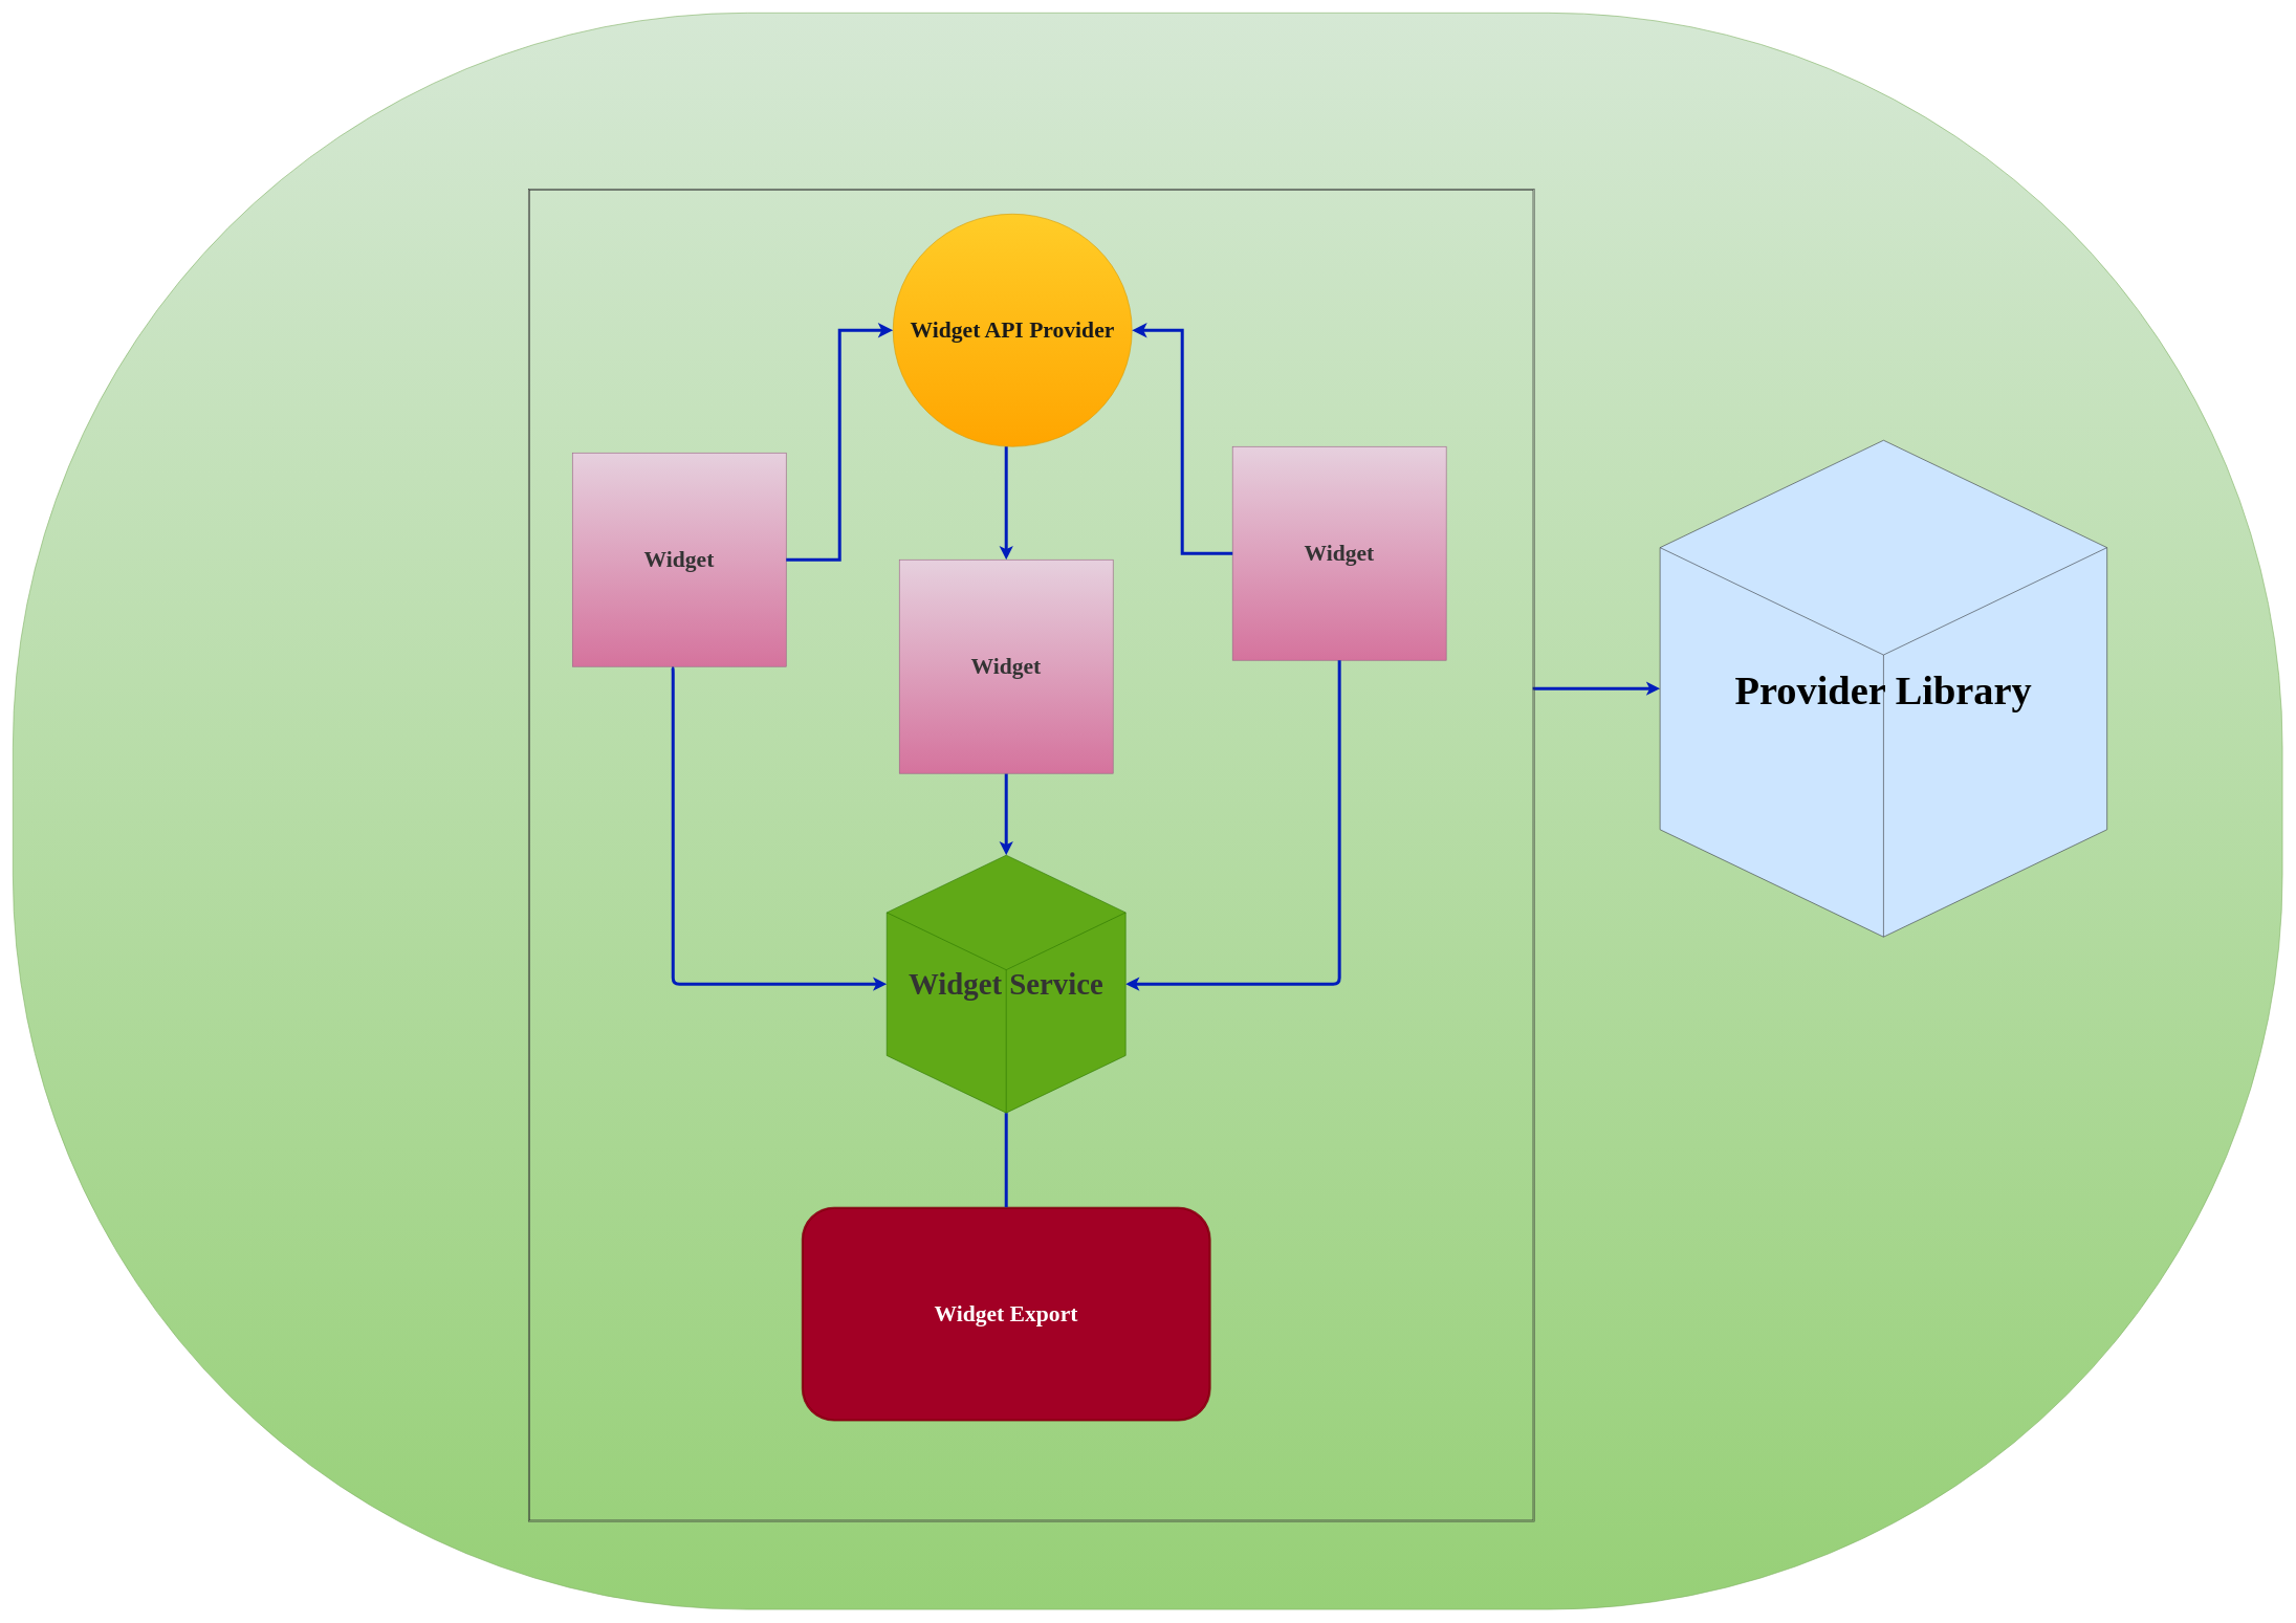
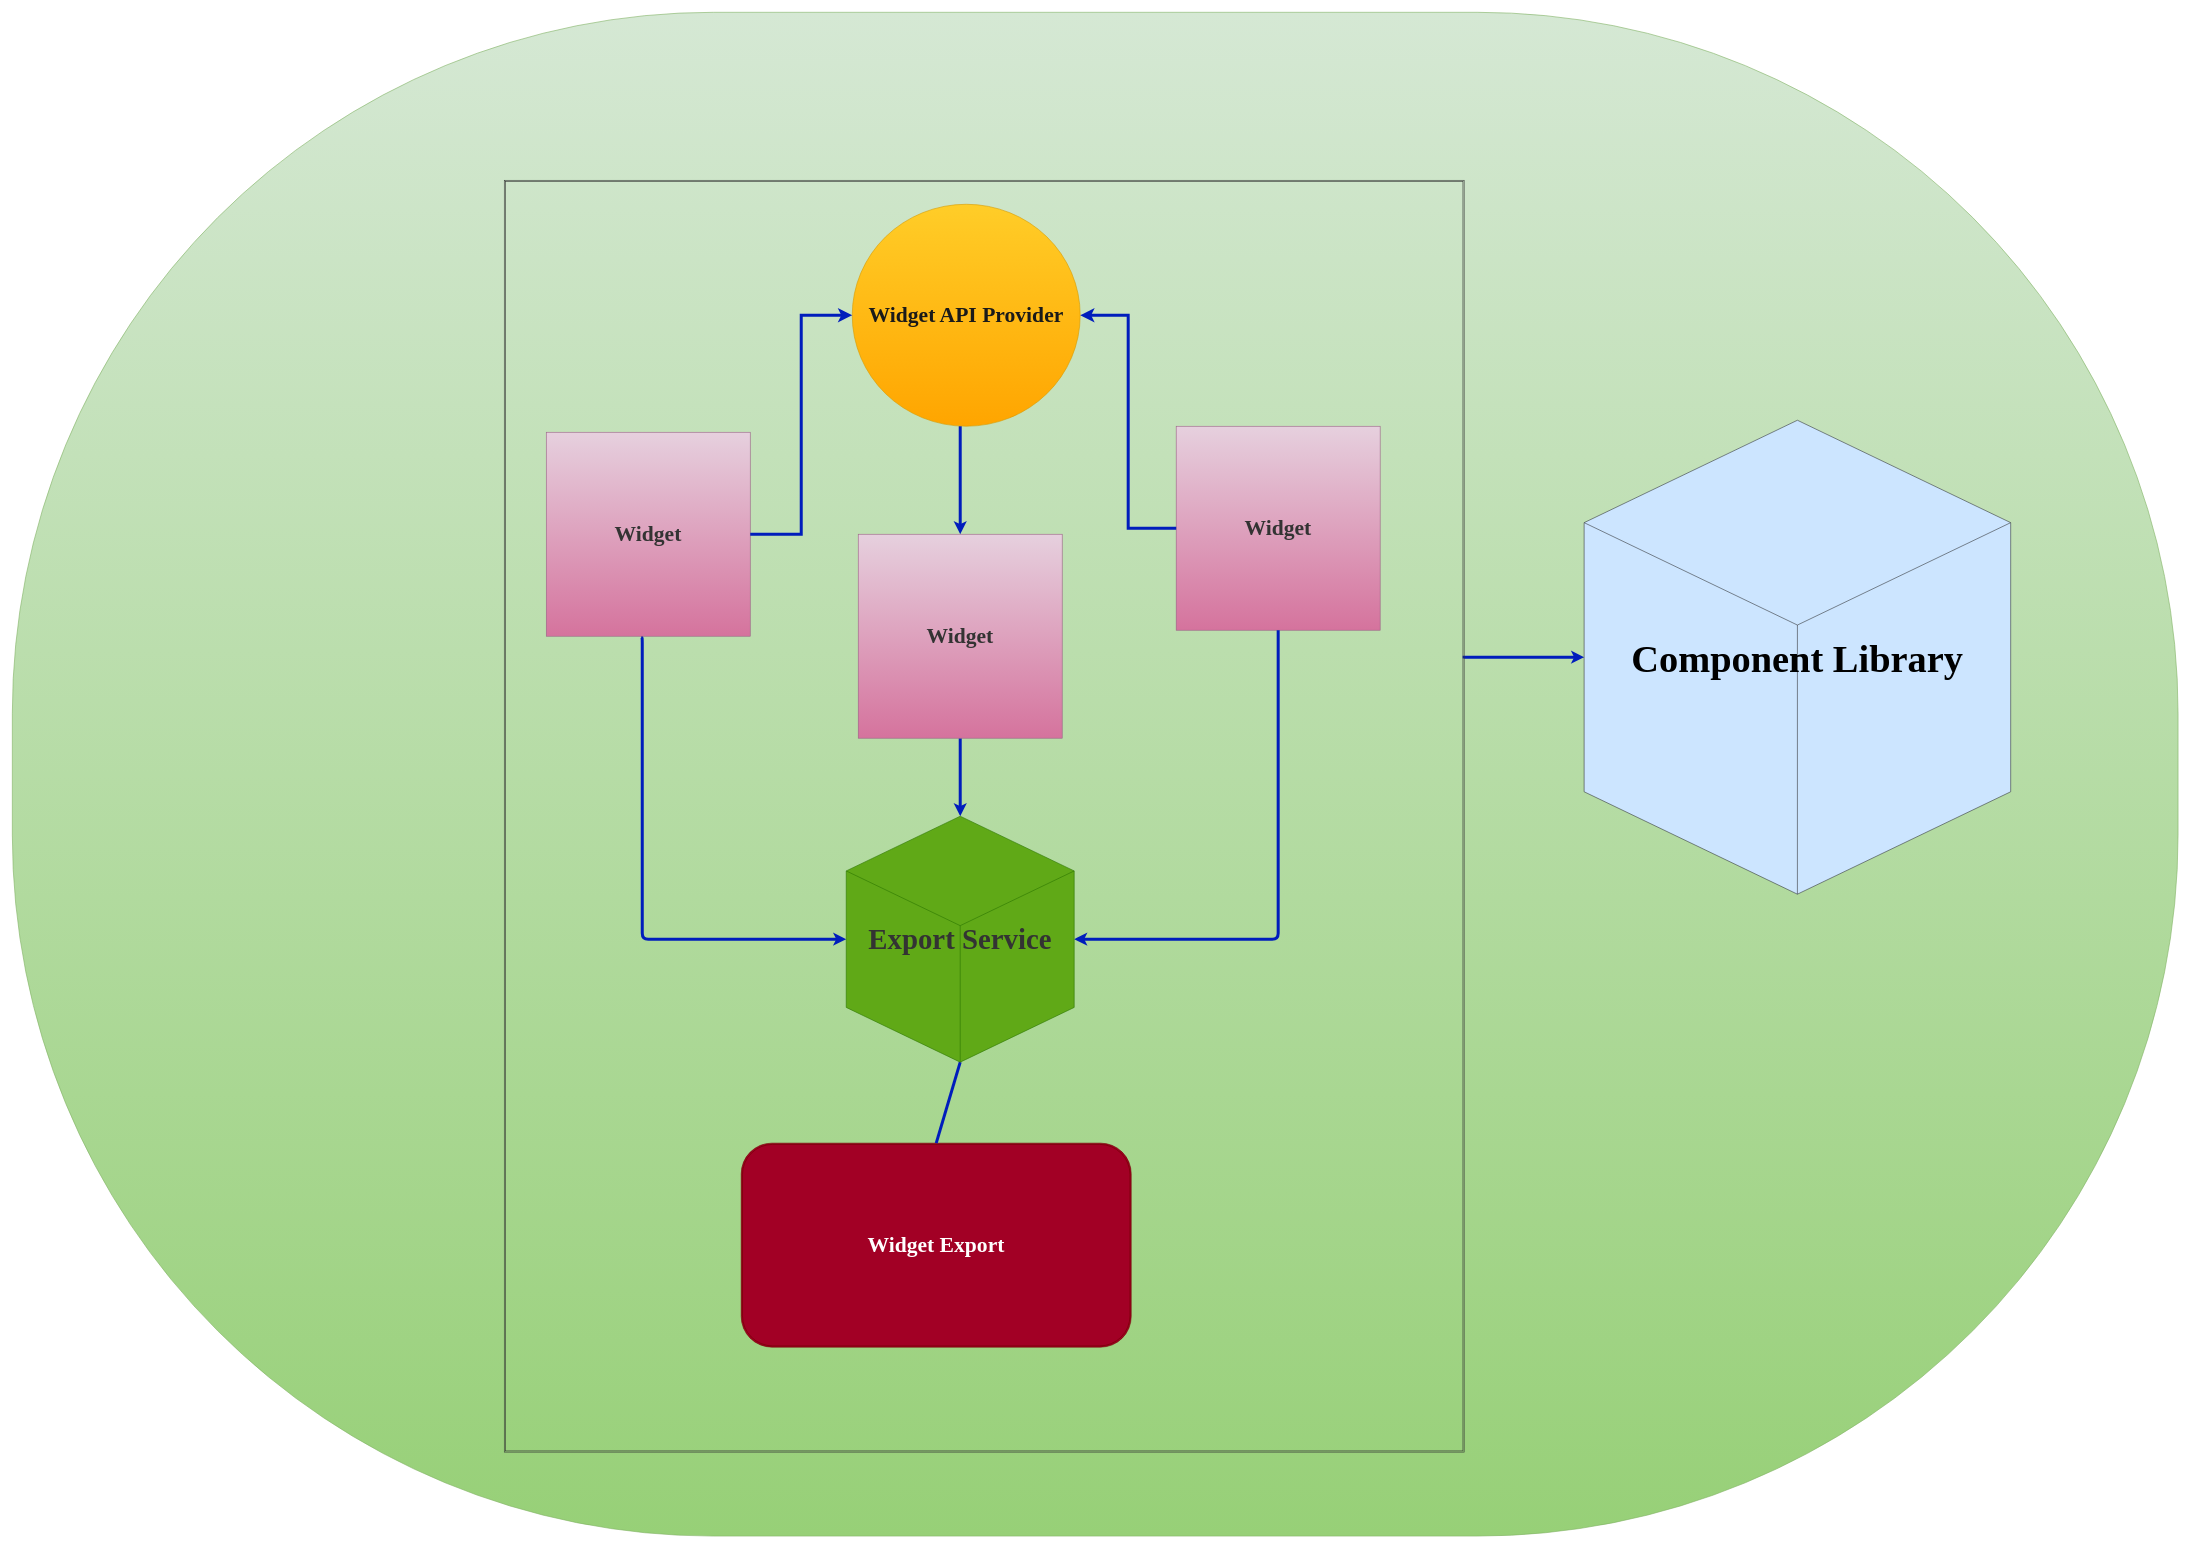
  <mxCell id="0" />
  <mxCell id="1" parent="0" />
  <mxCell id="2" value="" style="rounded=1;whiteSpace=wrap;html=1;arcSize=46;fillColor=#d5e8d4;gradientColor=#97d077;strokeColor=#82b366;" parent="1" vertex="1"><mxGeometry x="20" y="20" width="3610" height="2540" as="geometry" /></mxCell>
  <mxCell id="3" style="edgeStyle=elbowEdgeStyle;rounded=0;html=1;exitX=1;exitY=0.376;exitDx=0;exitDy=0;entryX=0;entryY=0.5;entryDx=0;entryDy=0;entryPerimeter=0;strokeWidth=5;fontSize=64;fontColor=#000000;fillColor=#0050ef;strokeColor=#001DBC;exitPerimeter=0;" parent="1" source="4" target="15" edge="1"><mxGeometry relative="1" as="geometry"><Array as="points"><mxPoint x="2440" y="1120" /></Array></mxGeometry></mxCell>
  <mxCell id="4" value="" style="shape=ext;double=1;rounded=0;whiteSpace=wrap;html=1;strokeWidth=1;fontSize=64;fontColor=#3333FF;fillColor=none;strokeColor=#333333;" parent="1" vertex="1"><mxGeometry x="840" y="300" width="1600" height="2120" as="geometry" /></mxCell>
  <mxCell id="5" style="edgeStyle=elbowEdgeStyle;rounded=0;html=1;strokeWidth=5;fontSize=64;fontColor=#3333FF;fillColor=#0050ef;strokeColor=#001DBC;" parent="1" source="6" target="10" edge="1"><mxGeometry relative="1" as="geometry" /></mxCell>
  <mxCell id="6" value="&lt;b&gt;&lt;font color=&quot;#1a1a1a&quot; face=&quot;Fira Code&quot; style=&quot;font-size: 36px;&quot;&gt;Widget API Provider&lt;/font&gt;&lt;/b&gt;" style="ellipse;whiteSpace=wrap;html=1;fillColor=#ffcd28;strokeColor=#d79b00;gradientColor=#ffa500;" parent="1" vertex="1"><mxGeometry x="1420" y="340" width="380" height="370" as="geometry" /></mxCell>
  <mxCell id="7" style="edgeStyle=orthogonalEdgeStyle;html=1;exitX=0.465;exitY=1.003;exitDx=0;exitDy=0;entryX=0;entryY=0.5;entryDx=0;entryDy=0;entryPerimeter=0;strokeColor=#001DBC;strokeWidth=5;fontSize=48;fontColor=#FFFFFF;exitPerimeter=0;fillColor=#0050ef;" edge="1" parent="1" source="8" target="18"><mxGeometry relative="1" as="geometry"><Array as="points"><mxPoint x="1070" y="1565" /></Array></mxGeometry></mxCell>
  <mxCell id="8" value="&lt;b&gt;&lt;font color=&quot;#333333&quot; face=&quot;Fira Code&quot;&gt;Widget&lt;/font&gt;&lt;/b&gt;" style="whiteSpace=wrap;html=1;aspect=fixed;fontSize=36;fillColor=#e6d0de;strokeColor=#996185;gradientColor=#d5739d;" parent="1" vertex="1"><mxGeometry x="910" y="720" width="340" height="340" as="geometry" /></mxCell>
  <mxCell id="9" style="edgeStyle=none;html=1;exitX=0.5;exitY=1;exitDx=0;exitDy=0;entryX=0.5;entryY=0;entryDx=0;entryDy=0;entryPerimeter=0;strokeColor=#001DBC;strokeWidth=5;fontSize=48;fontColor=#FFFFFF;fillColor=#0050ef;" edge="1" parent="1" source="10" target="18"><mxGeometry relative="1" as="geometry" /></mxCell>
  <mxCell id="10" value="&lt;font color=&quot;#333333&quot; face=&quot;Fira Code&quot;&gt;Widget&lt;/font&gt;" style="whiteSpace=wrap;html=1;aspect=fixed;fontSize=36;fillColor=#e6d0de;strokeColor=#996185;fontStyle=1;gradientColor=#d5739d;" parent="1" vertex="1"><mxGeometry x="1430" y="890" width="340" height="340" as="geometry" /></mxCell>
  <mxCell id="11" value="&lt;b&gt;&lt;font color=&quot;#333333&quot; face=&quot;Fira Code&quot;&gt;Widget&lt;/font&gt;&lt;/b&gt;" style="whiteSpace=wrap;html=1;aspect=fixed;fontSize=36;fillColor=#e6d0de;strokeColor=#996185;gradientColor=#d5739d;" parent="1" vertex="1"><mxGeometry x="1960" y="710" width="340" height="340" as="geometry" /></mxCell>
  <mxCell id="12" value="" style="edgeStyle=elbowEdgeStyle;elbow=horizontal;endArrow=classic;html=1;curved=0;rounded=0;endSize=8;startSize=8;fontSize=36;exitX=1;exitY=0.5;exitDx=0;exitDy=0;strokeWidth=5;fillColor=#0050ef;strokeColor=#001DBC;" parent="1" source="8" target="6" edge="1"><mxGeometry width="50" height="50" relative="1" as="geometry"><mxPoint x="1330" y="780" as="sourcePoint" /><mxPoint x="1380" y="730" as="targetPoint" /></mxGeometry></mxCell>
  <mxCell id="13" value="" style="edgeStyle=elbowEdgeStyle;elbow=horizontal;endArrow=classic;html=1;curved=0;rounded=0;endSize=8;startSize=8;fontSize=36;strokeWidth=5;fillColor=#0050ef;strokeColor=#001DBC;" parent="1" source="11" target="6" edge="1"><mxGeometry width="50" height="50" relative="1" as="geometry"><mxPoint x="1810" y="855" as="sourcePoint" /><mxPoint x="1970" y="490" as="targetPoint" /></mxGeometry></mxCell>
- <mxCell id="14" value="&lt;font face=&quot;Fira Code&quot;&gt;&lt;b style=&quot;&quot;&gt;Widget Export&lt;/b&gt;&lt;/font&gt;" style="shape=ext;double=1;rounded=1;whiteSpace=wrap;html=1;fontSize=36;fillColor=#a20025;fontColor=#ffffff;strokeColor=#6F0000;" parent="1" vertex="1"><mxGeometry x="1275" y="1920" width="650" height="340" as="geometry" /></mxCell>
- <mxCell id="15" value="&lt;h1&gt;&lt;b&gt;&lt;font color=&quot;#000000&quot; face=&quot;Fira Code&quot; style=&quot;font-size: 64px;&quot;&gt;Provider Library&lt;/font&gt;&lt;/b&gt;&lt;/h1&gt;" style="html=1;whiteSpace=wrap;shape=isoCube2;backgroundOutline=1;isoAngle=15;fontSize=36;fillColor=#cce5ff;strokeColor=#36393d;" parent="1" vertex="1"><mxGeometry x="2640" y="700" width="711" height="790" as="geometry" /></mxCell>
+ <mxCell id="14" value="&lt;font face=&quot;Fira Code&quot;&gt;&lt;b style=&quot;&quot;&gt;Widget Export&lt;/b&gt;&lt;/font&gt;" style="shape=ext;double=1;rounded=1;whiteSpace=wrap;html=1;fontSize=36;fillColor=#a20025;fontColor=#ffffff;strokeColor=#6F0000;" parent="1" vertex="1"><mxGeometry x="1235" y="1905" width="650" height="340" as="geometry" /></mxCell>
+ <mxCell id="15" value="&lt;h1&gt;&lt;b&gt;&lt;font color=&quot;#000000&quot; face=&quot;Fira Code&quot; style=&quot;font-size: 64px;&quot;&gt;Component Library&lt;/font&gt;&lt;/b&gt;&lt;/h1&gt;" style="html=1;whiteSpace=wrap;shape=isoCube2;backgroundOutline=1;isoAngle=15;fontSize=36;fillColor=#cce5ff;strokeColor=#36393d;" parent="1" vertex="1"><mxGeometry x="2640" y="700" width="711" height="790" as="geometry" /></mxCell>
  <mxCell id="16" style="edgeStyle=none;html=1;exitX=0.5;exitY=1;exitDx=0;exitDy=0;exitPerimeter=0;entryX=0.5;entryY=0;entryDx=0;entryDy=0;fontSize=48;fontColor=#FFFFFF;strokeWidth=5;strokeColor=#001DBC;fillColor=#0050ef;endArrow=none;" edge="1" parent="1" source="18" target="14"><mxGeometry relative="1" as="geometry" /></mxCell>
  <mxCell id="17" style="edgeStyle=orthogonalEdgeStyle;html=1;exitX=0.5;exitY=1;exitDx=0;exitDy=0;entryX=1;entryY=0.5;entryDx=0;entryDy=0;strokeColor=#001DBC;strokeWidth=5;fontSize=48;fontColor=#FFFFFF;entryPerimeter=0;fillColor=#0050ef;" edge="1" parent="1" source="11" target="18"><mxGeometry relative="1" as="geometry" /></mxCell>
- <mxCell id="18" value="&lt;font color=&quot;#333333&quot; face=&quot;fira code&quot; style=&quot;font-size: 48px;&quot;&gt;&lt;b&gt;Widget Service&lt;/b&gt;&lt;/font&gt;" style="html=1;whiteSpace=wrap;shape=isoCube2;backgroundOutline=1;isoAngle=15;align=center;fillColor=#60a917;fontColor=#ffffff;strokeColor=#2D7600;" vertex="1" parent="1"><mxGeometry x="1410" y="1360" width="380" height="410" as="geometry" /></mxCell>
+ <mxCell id="18" value="&lt;font color=&quot;#333333&quot; face=&quot;fira code&quot; style=&quot;font-size: 48px;&quot;&gt;&lt;b&gt;Export Service&lt;/b&gt;&lt;/font&gt;" style="html=1;whiteSpace=wrap;shape=isoCube2;backgroundOutline=1;isoAngle=15;align=center;fillColor=#60a917;fontColor=#ffffff;strokeColor=#2D7600;" vertex="1" parent="1"><mxGeometry x="1410" y="1360" width="380" height="410" as="geometry" /></mxCell>
